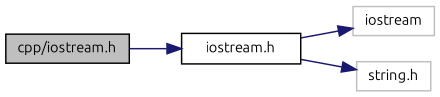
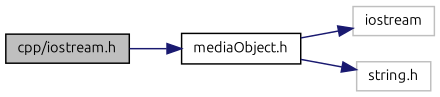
  digraph {
    fontname=Ubuntu
    rankdir=LR
    node [color=black fillcolor=white fontname=Ubuntu fontsize=10 shape=record style=filled]
    edge [color=midnightblue fontname=Ubuntu fontsize=10 labelfontname=Helvetica labelfontsize=10 style=solid]
    n1 [fillcolor=grey75 fontcolor=black height=0.2 label="cpp/iostream.h" width=0.4]
-   n2 [height=0.2 label="iostream.h" width=0.4]
+   n2 [height=0.2 label="mediaObject.h" width=0.4]
    n3 [color=grey75 height=0.2 label=iostream width=0.4]
    n4 [color=grey75 height=0.2 label="string.h" width=0.4]
    n1 -> n2
    n2 -> n3
    n2 -> n4
  }
